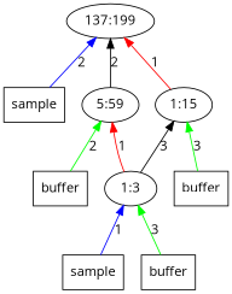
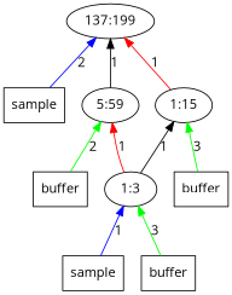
  digraph {
    fontname="Open Sans"
    rankdir=BT
    node [fontname="Open Sans" shape=box]
    edge [color=green fontname="Open Sans"]
    n1 [label=sample]
    n2 [label="137:199" shape=""]
    n3 [label=buffer]
    n4 [label="5:59" shape=""]
    n5 [label="1:15" shape=""]
    n6 [label=buffer]
    n7 [label="1:3" shape=""]
    n8 [label=sample]
    n9 [label=buffer]
    n1 -> n2 [color=blue label=2]
    n3 -> n4 [label=2]
-   n4 -> n2 [color=black label=2]
+   n4 -> n2 [color=black label=1]
    n5 -> n2 [color=red label=1]
    n6 -> n5 [label=3]
    n7 -> n4 [color=red label=1]
-   n7 -> n5 [color=black label=3]
+   n7 -> n5 [color=black label=1]
    n8 -> n7 [color=blue label=1]
    n9 -> n7 [label=3]
  }
